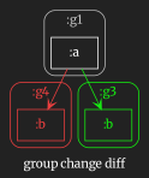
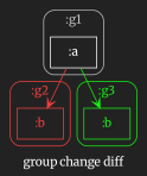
  digraph {
    bgcolor="#222222"
    fontcolor="#ffffff"
    fontname=Merriweather
    label="group change diff"
    node [fontname=Merriweather shape=rectangle]
    edge [arrowhead=vee fontname=Merriweather]
    n1 [color="#ef3f3f" fontcolor="#ef3f3f" label=":b"]
    n2 [color="#ffffff" fontcolor="#ffffff" label=":a"]
    n3 [color="#15ef10" fontcolor="#15ef10" label=":b"]
    subgraph cluster_1 {
      color="#ef3f3f"
      fontcolor="#ef3f3f"
-     label=":g4"
+     label=":g2"
      style=rounded
      n1
    }
    subgraph cluster_2 {
      color="#bfbfbf"
      fontcolor="#bfbfbf"
      label=":g1"
      style=rounded
      n2
    }
    subgraph cluster_3 {
      color="#15ef10"
      fontcolor="#15ef10"
      label=":g3"
      style=rounded
      n3
    }
    n2 -> n1 [color="#ef3f3f"]
    n2 -> n3 [color="#15ef10"]
  }
